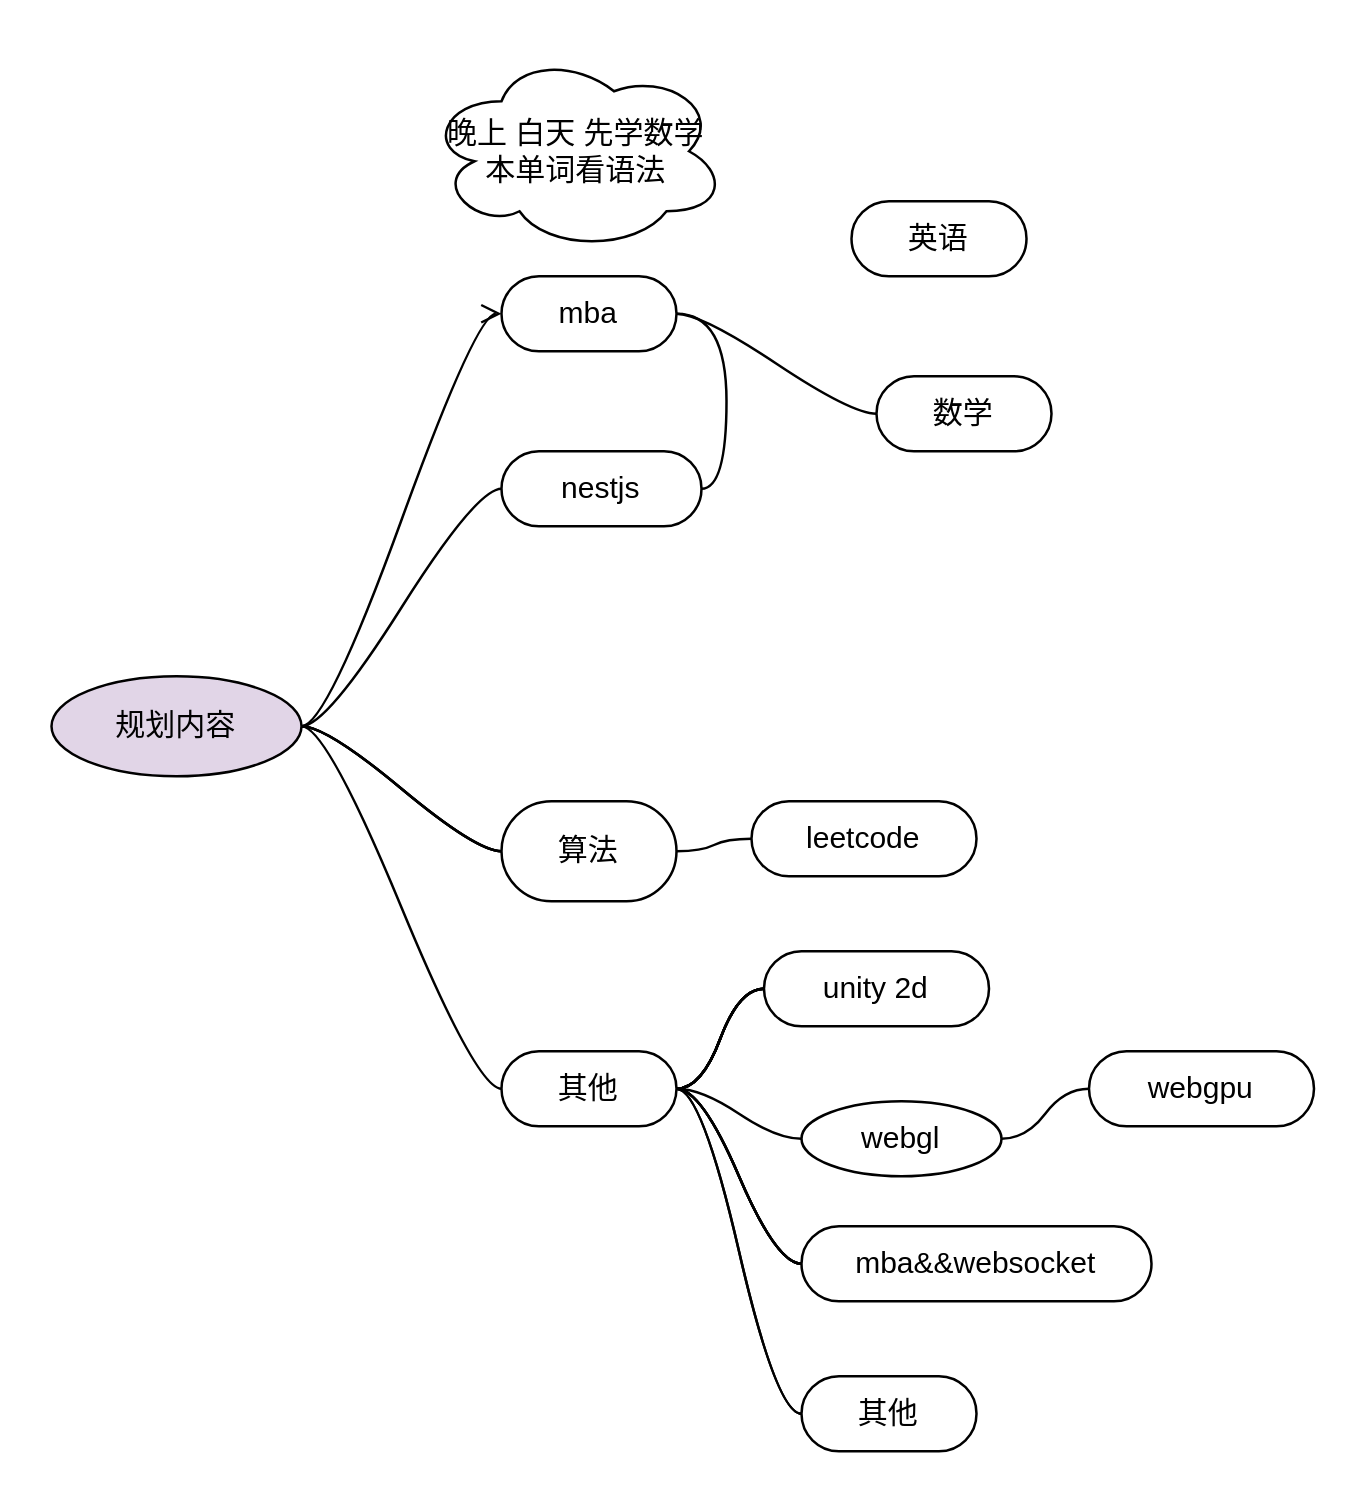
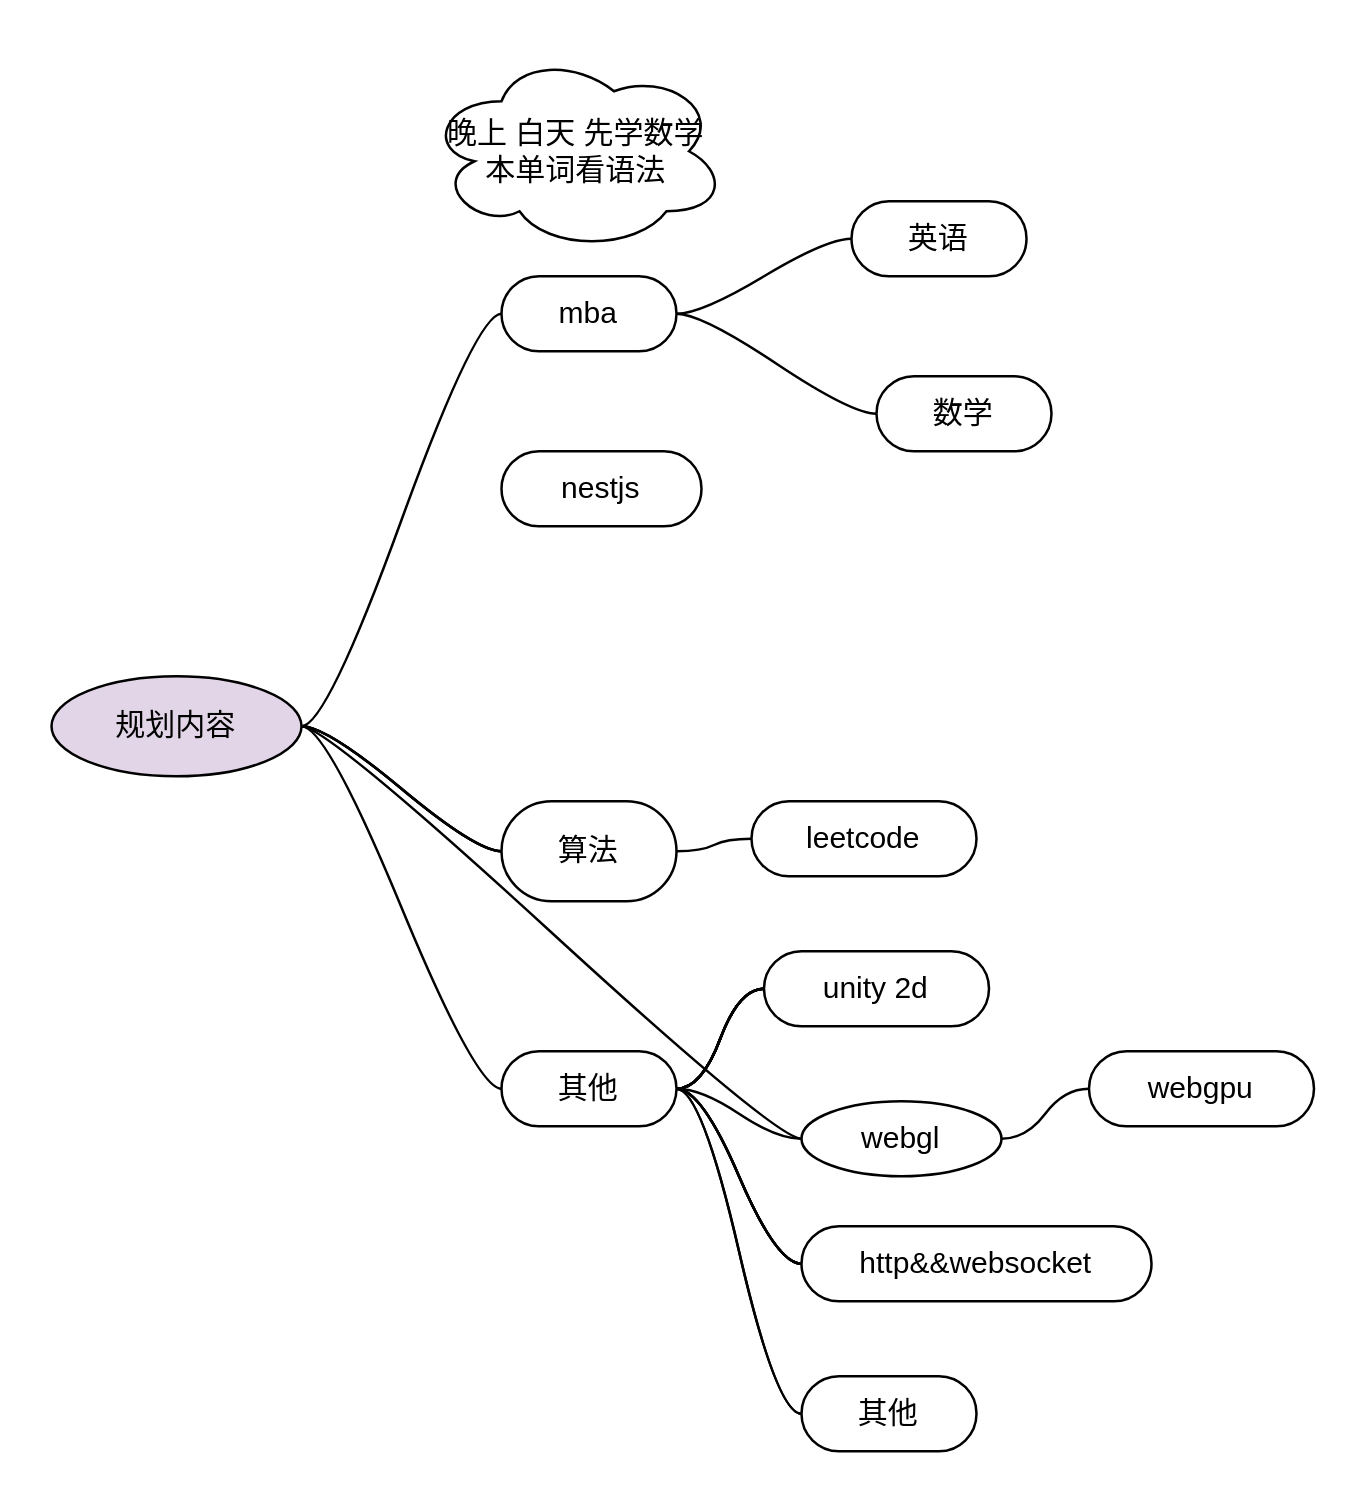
  <mxCell id="0" />
  <mxCell id="1" parent="0" />
  <mxCell id="2" value="" style="edgeStyle=entityRelationEdgeStyle;rounded=0;orthogonalLoop=1;jettySize=auto;html=1;startArrow=none;endArrow=none;segment=10;curved=1;sourcePerimeterSpacing=0;targetPerimeterSpacing=0;" edge="1" parent="1" source="5" target="13"><mxGeometry relative="1" as="geometry"><mxPoint x="180" y="320" as="targetPoint" /></mxGeometry></mxCell>
  <mxCell id="3" value="" style="edgeStyle=entityRelationEdgeStyle;rounded=0;orthogonalLoop=1;jettySize=auto;html=1;startArrow=none;endArrow=none;segment=10;curved=1;sourcePerimeterSpacing=0;targetPerimeterSpacing=0;" edge="1" parent="1" source="5" target="13"><mxGeometry relative="1" as="geometry" /></mxCell>
  <mxCell id="4" value="" style="edgeStyle=entityRelationEdgeStyle;rounded=0;orthogonalLoop=1;jettySize=auto;html=1;startArrow=none;endArrow=none;segment=10;curved=1;sourcePerimeterSpacing=0;targetPerimeterSpacing=0;" edge="1" parent="1" source="5" target="13"><mxGeometry relative="1" as="geometry" /></mxCell>
  <mxCell id="5" value="规划内容" style="ellipse;whiteSpace=wrap;html=1;align=center;newEdgeStyle={&quot;edgeStyle&quot;:&quot;entityRelationEdgeStyle&quot;,&quot;startArrow&quot;:&quot;none&quot;,&quot;endArrow&quot;:&quot;none&quot;,&quot;segment&quot;:10,&quot;curved&quot;:1,&quot;sourcePerimeterSpacing&quot;:0,&quot;targetPerimeterSpacing&quot;:0};treeFolding=1;treeMoving=1;fillColor=#e1d5e7;" vertex="1" parent="1"><mxGeometry x="20" y="270" width="100" height="40" as="geometry" /></mxCell>
  <mxCell id="6" value="nestjs" style="whiteSpace=wrap;html=1;rounded=1;arcSize=50;align=center;verticalAlign=middle;strokeWidth=1;autosize=1;spacing=4;treeFolding=1;treeMoving=1;newEdgeStyle={&quot;edgeStyle&quot;:&quot;entityRelationEdgeStyle&quot;,&quot;startArrow&quot;:&quot;none&quot;,&quot;endArrow&quot;:&quot;none&quot;,&quot;segment&quot;:10,&quot;curved&quot;:1,&quot;sourcePerimeterSpacing&quot;:0,&quot;targetPerimeterSpacing&quot;:0};" vertex="1" parent="1"><mxGeometry x="200" y="180" width="80" height="30" as="geometry" /></mxCell>
- <mxCell id="7" value="" style="edgeStyle=entityRelationEdgeStyle;startArrow=none;endArrow=none;segment=10;curved=1;sourcePerimeterSpacing=0;targetPerimeterSpacing=0;rounded=0;" edge="1" target="6" parent="1" source="5"><mxGeometry relative="1" as="geometry"><mxPoint x="220" y="272" as="sourcePoint" /></mxGeometry></mxCell>
+ <mxCell id="7" value="" style="edgeStyle=entityRelationEdgeStyle;startArrow=none;endArrow=none;segment=10;curved=1;sourcePerimeterSpacing=0;targetPerimeterSpacing=0;rounded=0;" edge="1" target="37" parent="1" source="5"><mxGeometry relative="1" as="geometry"><mxPoint x="220" y="272" as="sourcePoint" /></mxGeometry></mxCell>
  <mxCell id="8" value="" style="edgeStyle=entityRelationEdgeStyle;rounded=0;orthogonalLoop=1;jettySize=auto;html=1;startArrow=none;endArrow=none;segment=10;curved=1;sourcePerimeterSpacing=0;targetPerimeterSpacing=0;" edge="1" parent="1" source="10" target="14"><mxGeometry relative="1" as="geometry" /></mxCell>
- <mxCell id="9" value="" style="edgeStyle=entityRelationEdgeStyle;rounded=0;orthogonalLoop=1;jettySize=auto;html=1;startArrow=none;endArrow=none;segment=10;curved=1;sourcePerimeterSpacing=0;targetPerimeterSpacing=0;" edge="1" parent="1" source="10" target="6"><mxGeometry relative="1" as="geometry" /></mxCell>
+ <mxCell id="9" value="" style="edgeStyle=entityRelationEdgeStyle;rounded=0;orthogonalLoop=1;jettySize=auto;html=1;startArrow=none;endArrow=none;segment=10;curved=1;sourcePerimeterSpacing=0;targetPerimeterSpacing=0;" edge="1" parent="1" source="10" target="15"><mxGeometry relative="1" as="geometry" /></mxCell>
  <mxCell id="10" value="mba" style="whiteSpace=wrap;html=1;rounded=1;arcSize=50;align=center;verticalAlign=middle;strokeWidth=1;autosize=1;spacing=4;treeFolding=1;treeMoving=1;newEdgeStyle={&quot;edgeStyle&quot;:&quot;entityRelationEdgeStyle&quot;,&quot;startArrow&quot;:&quot;none&quot;,&quot;endArrow&quot;:&quot;none&quot;,&quot;segment&quot;:10,&quot;curved&quot;:1,&quot;sourcePerimeterSpacing&quot;:0,&quot;targetPerimeterSpacing&quot;:0};" vertex="1" parent="1"><mxGeometry x="200" y="110" width="70" height="30" as="geometry" /></mxCell>
- <mxCell id="11" value="" style="edgeStyle=entityRelationEdgeStyle;startArrow=none;endArrow=open;segment=10;curved=1;sourcePerimeterSpacing=0;targetPerimeterSpacing=0;rounded=0;" edge="1" target="10" parent="1" source="5"><mxGeometry relative="1" as="geometry"><mxPoint x="240" y="212" as="sourcePoint" /></mxGeometry></mxCell>
+ <mxCell id="11" value="" style="edgeStyle=entityRelationEdgeStyle;startArrow=none;endArrow=none;segment=10;curved=1;sourcePerimeterSpacing=0;targetPerimeterSpacing=0;rounded=0;" edge="1" target="10" parent="1" source="5"><mxGeometry relative="1" as="geometry"><mxPoint x="240" y="212" as="sourcePoint" /></mxGeometry></mxCell>
  <mxCell id="12" value="" style="edgeStyle=entityRelationEdgeStyle;rounded=0;orthogonalLoop=1;jettySize=auto;html=1;startArrow=none;endArrow=none;segment=10;curved=1;sourcePerimeterSpacing=0;targetPerimeterSpacing=0;" edge="1" parent="1" source="13" target="33"><mxGeometry relative="1" as="geometry" /></mxCell>
  <mxCell id="13" value="算法" style="whiteSpace=wrap;html=1;rounded=1;arcSize=50;align=center;verticalAlign=middle;strokeWidth=1;autosize=1;spacing=4;treeFolding=1;treeMoving=1;newEdgeStyle={&quot;edgeStyle&quot;:&quot;entityRelationEdgeStyle&quot;,&quot;startArrow&quot;:&quot;none&quot;,&quot;endArrow&quot;:&quot;none&quot;,&quot;segment&quot;:10,&quot;curved&quot;:1,&quot;sourcePerimeterSpacing&quot;:0,&quot;targetPerimeterSpacing&quot;:0};" vertex="1" parent="1"><mxGeometry x="200" y="320" width="70" height="40" as="geometry" /></mxCell>
  <mxCell id="14" value="数学" style="whiteSpace=wrap;html=1;rounded=1;arcSize=50;align=center;verticalAlign=middle;strokeWidth=1;autosize=1;spacing=4;treeFolding=1;treeMoving=1;newEdgeStyle={&quot;edgeStyle&quot;:&quot;entityRelationEdgeStyle&quot;,&quot;startArrow&quot;:&quot;none&quot;,&quot;endArrow&quot;:&quot;none&quot;,&quot;segment&quot;:10,&quot;curved&quot;:1,&quot;sourcePerimeterSpacing&quot;:0,&quot;targetPerimeterSpacing&quot;:0};" vertex="1" parent="1"><mxGeometry x="350" y="150" width="70" height="30" as="geometry" /></mxCell>
  <mxCell id="15" value="英语&lt;br&gt;" style="whiteSpace=wrap;html=1;rounded=1;arcSize=50;align=center;verticalAlign=middle;strokeWidth=1;autosize=1;spacing=4;treeFolding=1;treeMoving=1;newEdgeStyle={&quot;edgeStyle&quot;:&quot;entityRelationEdgeStyle&quot;,&quot;startArrow&quot;:&quot;none&quot;,&quot;endArrow&quot;:&quot;none&quot;,&quot;segment&quot;:10,&quot;curved&quot;:1,&quot;sourcePerimeterSpacing&quot;:0,&quot;targetPerimeterSpacing&quot;:0};" vertex="1" parent="1"><mxGeometry x="340" y="80" width="70" height="30" as="geometry" /></mxCell>
  <mxCell id="16" value="" style="edgeStyle=entityRelationEdgeStyle;rounded=0;orthogonalLoop=1;jettySize=auto;html=1;startArrow=none;endArrow=none;segment=10;curved=1;sourcePerimeterSpacing=0;targetPerimeterSpacing=0;" edge="1" parent="1" source="29" target="31"><mxGeometry relative="1" as="geometry" /></mxCell>
  <mxCell id="17" value="" style="edgeStyle=entityRelationEdgeStyle;rounded=0;orthogonalLoop=1;jettySize=auto;html=1;startArrow=none;endArrow=none;segment=10;curved=1;sourcePerimeterSpacing=0;targetPerimeterSpacing=0;" edge="1" parent="1" source="29" target="31"><mxGeometry relative="1" as="geometry" /></mxCell>
  <mxCell id="18" value="" style="edgeStyle=entityRelationEdgeStyle;rounded=0;orthogonalLoop=1;jettySize=auto;html=1;startArrow=none;endArrow=none;segment=10;curved=1;sourcePerimeterSpacing=0;targetPerimeterSpacing=0;" edge="1" parent="1" source="29" target="31"><mxGeometry relative="1" as="geometry" /></mxCell>
  <mxCell id="19" value="" style="edgeStyle=entityRelationEdgeStyle;rounded=0;orthogonalLoop=1;jettySize=auto;html=1;startArrow=none;endArrow=none;segment=10;curved=1;sourcePerimeterSpacing=0;targetPerimeterSpacing=0;" edge="1" parent="1" source="29" target="31"><mxGeometry relative="1" as="geometry" /></mxCell>
  <mxCell id="20" value="" style="edgeStyle=entityRelationEdgeStyle;rounded=0;orthogonalLoop=1;jettySize=auto;html=1;startArrow=none;endArrow=none;segment=10;curved=1;sourcePerimeterSpacing=0;targetPerimeterSpacing=0;" edge="1" parent="1" source="29" target="34"><mxGeometry relative="1" as="geometry" /></mxCell>
  <mxCell id="21" value="" style="edgeStyle=entityRelationEdgeStyle;rounded=0;orthogonalLoop=1;jettySize=auto;html=1;startArrow=none;endArrow=none;segment=10;curved=1;sourcePerimeterSpacing=0;targetPerimeterSpacing=0;" edge="1" parent="1" source="29" target="34"><mxGeometry relative="1" as="geometry" /></mxCell>
  <mxCell id="22" value="" style="edgeStyle=entityRelationEdgeStyle;rounded=0;orthogonalLoop=1;jettySize=auto;html=1;startArrow=none;endArrow=none;segment=10;curved=1;sourcePerimeterSpacing=0;targetPerimeterSpacing=0;" edge="1" parent="1" source="29" target="34"><mxGeometry relative="1" as="geometry" /></mxCell>
  <mxCell id="23" value="" style="edgeStyle=entityRelationEdgeStyle;rounded=0;orthogonalLoop=1;jettySize=auto;html=1;startArrow=none;endArrow=none;segment=10;curved=1;sourcePerimeterSpacing=0;targetPerimeterSpacing=0;" edge="1" parent="1" source="29" target="34"><mxGeometry relative="1" as="geometry" /></mxCell>
  <mxCell id="24" value="" style="edgeStyle=entityRelationEdgeStyle;rounded=0;orthogonalLoop=1;jettySize=auto;html=1;startArrow=none;endArrow=none;segment=10;curved=1;sourcePerimeterSpacing=0;targetPerimeterSpacing=0;" edge="1" parent="1" source="29" target="34"><mxGeometry relative="1" as="geometry" /></mxCell>
  <mxCell id="25" value="" style="edgeStyle=entityRelationEdgeStyle;rounded=0;orthogonalLoop=1;jettySize=auto;html=1;startArrow=none;endArrow=none;segment=10;curved=1;sourcePerimeterSpacing=0;targetPerimeterSpacing=0;" edge="1" parent="1" source="29" target="34"><mxGeometry relative="1" as="geometry" /></mxCell>
  <mxCell id="26" value="" style="edgeStyle=entityRelationEdgeStyle;rounded=0;orthogonalLoop=1;jettySize=auto;html=1;startArrow=none;endArrow=none;segment=10;curved=1;sourcePerimeterSpacing=0;targetPerimeterSpacing=0;" edge="1" parent="1" source="29" target="35"><mxGeometry relative="1" as="geometry" /></mxCell>
  <mxCell id="27" value="" style="edgeStyle=entityRelationEdgeStyle;rounded=0;orthogonalLoop=1;jettySize=auto;html=1;startArrow=none;endArrow=none;segment=10;curved=1;sourcePerimeterSpacing=0;targetPerimeterSpacing=0;" edge="1" parent="1" source="29" target="35"><mxGeometry relative="1" as="geometry" /></mxCell>
  <mxCell id="28" value="" style="edgeStyle=entityRelationEdgeStyle;rounded=0;orthogonalLoop=1;jettySize=auto;html=1;startArrow=none;endArrow=none;segment=10;curved=1;sourcePerimeterSpacing=0;targetPerimeterSpacing=0;" edge="1" parent="1" source="29" target="37"><mxGeometry relative="1" as="geometry" /></mxCell>
  <mxCell id="29" value="其他&lt;br&gt;" style="whiteSpace=wrap;html=1;rounded=1;arcSize=50;align=center;verticalAlign=middle;strokeWidth=1;autosize=1;spacing=4;treeFolding=1;treeMoving=1;newEdgeStyle={&quot;edgeStyle&quot;:&quot;entityRelationEdgeStyle&quot;,&quot;startArrow&quot;:&quot;none&quot;,&quot;endArrow&quot;:&quot;none&quot;,&quot;segment&quot;:10,&quot;curved&quot;:1,&quot;sourcePerimeterSpacing&quot;:0,&quot;targetPerimeterSpacing&quot;:0};" vertex="1" parent="1"><mxGeometry x="200" y="420" width="70" height="30" as="geometry" /></mxCell>
  <mxCell id="30" value="" style="edgeStyle=entityRelationEdgeStyle;startArrow=none;endArrow=none;segment=10;curved=1;sourcePerimeterSpacing=0;targetPerimeterSpacing=0;rounded=0;" edge="1" target="29" parent="1" source="5"><mxGeometry relative="1" as="geometry"><mxPoint x="55" y="350" as="sourcePoint" /><Array as="points"><mxPoint x="90" y="290" /><mxPoint x="110" y="310" /><mxPoint x="140" y="460" /></Array></mxGeometry></mxCell>
- <mxCell id="31" value="mba&amp;amp;&amp;amp;websocket" style="whiteSpace=wrap;html=1;rounded=1;arcSize=50;align=center;verticalAlign=middle;strokeWidth=1;autosize=1;spacing=4;treeFolding=1;treeMoving=1;newEdgeStyle={&quot;edgeStyle&quot;:&quot;entityRelationEdgeStyle&quot;,&quot;startArrow&quot;:&quot;none&quot;,&quot;endArrow&quot;:&quot;none&quot;,&quot;segment&quot;:10,&quot;curved&quot;:1,&quot;sourcePerimeterSpacing&quot;:0,&quot;targetPerimeterSpacing&quot;:0};" vertex="1" parent="1"><mxGeometry x="320" y="490" width="140" height="30" as="geometry" /></mxCell>
+ <mxCell id="31" value="http&amp;amp;&amp;amp;websocket" style="whiteSpace=wrap;html=1;rounded=1;arcSize=50;align=center;verticalAlign=middle;strokeWidth=1;autosize=1;spacing=4;treeFolding=1;treeMoving=1;newEdgeStyle={&quot;edgeStyle&quot;:&quot;entityRelationEdgeStyle&quot;,&quot;startArrow&quot;:&quot;none&quot;,&quot;endArrow&quot;:&quot;none&quot;,&quot;segment&quot;:10,&quot;curved&quot;:1,&quot;sourcePerimeterSpacing&quot;:0,&quot;targetPerimeterSpacing&quot;:0};" vertex="1" parent="1"><mxGeometry x="320" y="490" width="140" height="30" as="geometry" /></mxCell>
  <mxCell id="32" value="晚上 白天 先学数学&lt;br&gt;本单词看语法" style="ellipse;shape=cloud;whiteSpace=wrap;html=1;" vertex="1" parent="1"><mxGeometry x="170" y="20" width="120" height="80" as="geometry" /></mxCell>
  <mxCell id="33" value="leetcode" style="whiteSpace=wrap;html=1;rounded=1;arcSize=50;align=center;verticalAlign=middle;strokeWidth=1;autosize=1;spacing=4;treeFolding=1;treeMoving=1;newEdgeStyle={&quot;edgeStyle&quot;:&quot;entityRelationEdgeStyle&quot;,&quot;startArrow&quot;:&quot;none&quot;,&quot;endArrow&quot;:&quot;none&quot;,&quot;segment&quot;:10,&quot;curved&quot;:1,&quot;sourcePerimeterSpacing&quot;:0,&quot;targetPerimeterSpacing&quot;:0};" vertex="1" parent="1"><mxGeometry x="300" y="320" width="90" height="30" as="geometry" /></mxCell>
  <mxCell id="34" value="unity 2d" style="whiteSpace=wrap;html=1;rounded=1;arcSize=50;align=center;verticalAlign=middle;strokeWidth=1;autosize=1;spacing=4;treeFolding=1;treeMoving=1;newEdgeStyle={&quot;edgeStyle&quot;:&quot;entityRelationEdgeStyle&quot;,&quot;startArrow&quot;:&quot;none&quot;,&quot;endArrow&quot;:&quot;none&quot;,&quot;segment&quot;:10,&quot;curved&quot;:1,&quot;sourcePerimeterSpacing&quot;:0,&quot;targetPerimeterSpacing&quot;:0};" vertex="1" parent="1"><mxGeometry x="305" y="380" width="90" height="30" as="geometry" /></mxCell>
  <mxCell id="35" value="其他&lt;br&gt;" style="whiteSpace=wrap;html=1;rounded=1;arcSize=50;align=center;verticalAlign=middle;strokeWidth=1;autosize=1;spacing=4;treeFolding=1;treeMoving=1;newEdgeStyle={&quot;edgeStyle&quot;:&quot;entityRelationEdgeStyle&quot;,&quot;startArrow&quot;:&quot;none&quot;,&quot;endArrow&quot;:&quot;none&quot;,&quot;segment&quot;:10,&quot;curved&quot;:1,&quot;sourcePerimeterSpacing&quot;:0,&quot;targetPerimeterSpacing&quot;:0};" vertex="1" parent="1"><mxGeometry x="320" y="550" width="70" height="30" as="geometry" /></mxCell>
  <mxCell id="36" style="edgeStyle=entityRelationEdgeStyle;rounded=0;orthogonalLoop=1;jettySize=auto;html=1;startArrow=none;endArrow=none;segment=10;curved=1;sourcePerimeterSpacing=0;targetPerimeterSpacing=0;" edge="1" parent="1" source="37" target="38"><mxGeometry relative="1" as="geometry"><mxPoint x="520" y="420" as="targetPoint" /></mxGeometry></mxCell>
  <mxCell id="37" value="webgl" style="ellipse;whiteSpace=wrap;html=1;arcSize=50;align=center;verticalAlign=middle;strokeWidth=1;autosize=1;spacing=4;treeFolding=1;treeMoving=1;newEdgeStyle={&quot;edgeStyle&quot;:&quot;entityRelationEdgeStyle&quot;,&quot;startArrow&quot;:&quot;none&quot;,&quot;endArrow&quot;:&quot;none&quot;,&quot;segment&quot;:10,&quot;curved&quot;:1,&quot;sourcePerimeterSpacing&quot;:0,&quot;targetPerimeterSpacing&quot;:0};" vertex="1" parent="1"><mxGeometry x="320" y="440" width="80" height="30" as="geometry" /></mxCell>
  <mxCell id="38" value="webgpu" style="whiteSpace=wrap;html=1;rounded=1;arcSize=50;align=center;verticalAlign=middle;strokeWidth=1;autosize=1;spacing=4;treeFolding=1;treeMoving=1;newEdgeStyle={&quot;edgeStyle&quot;:&quot;entityRelationEdgeStyle&quot;,&quot;startArrow&quot;:&quot;none&quot;,&quot;endArrow&quot;:&quot;none&quot;,&quot;segment&quot;:10,&quot;curved&quot;:1,&quot;sourcePerimeterSpacing&quot;:0,&quot;targetPerimeterSpacing&quot;:0};" vertex="1" parent="1"><mxGeometry x="435" y="420" width="90" height="30" as="geometry" /></mxCell>
